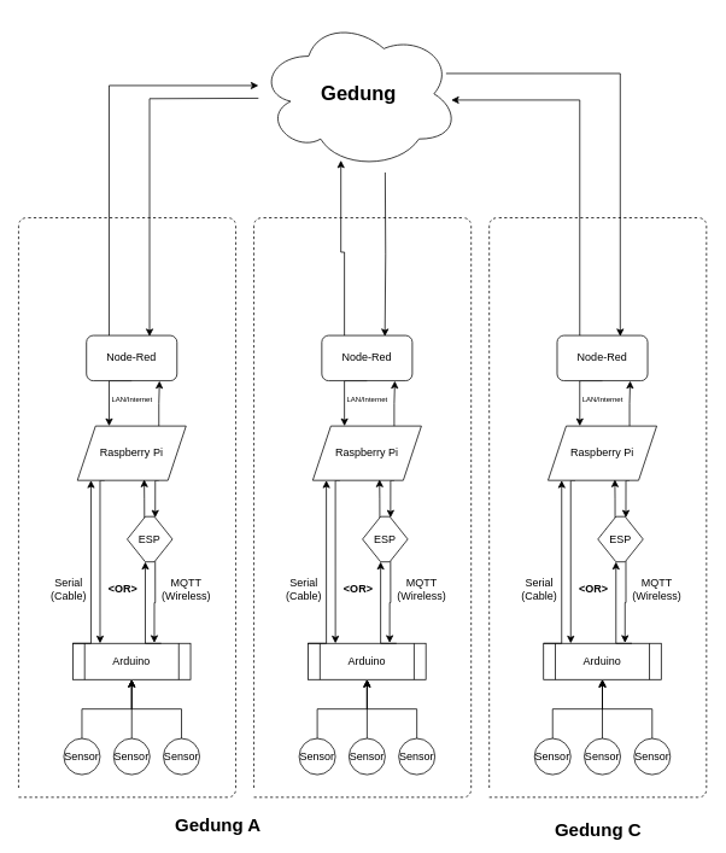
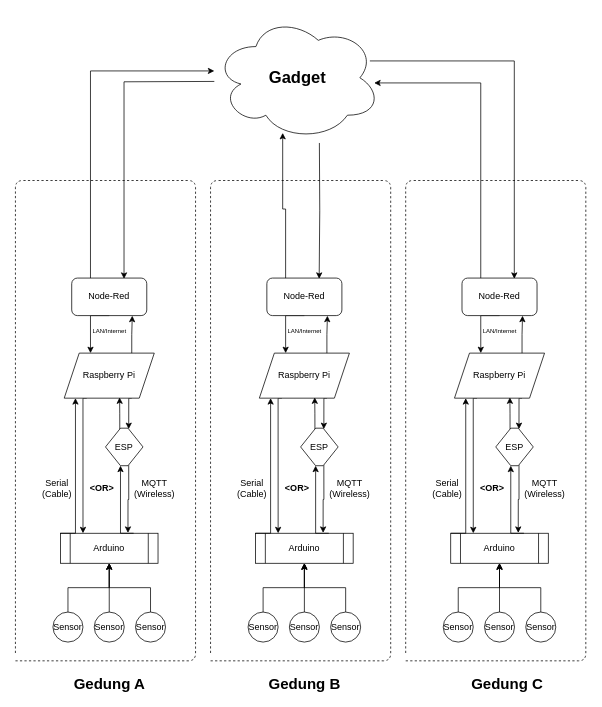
  <mxCell id="0" />
  <mxCell id="1" parent="0" />
  <mxCell id="2" value="" style="endArrow=none;dashed=1;html=1;" edge="1" parent="1"><mxGeometry x="305" y="400" width="50" height="50" as="geometry"><mxPoint x="280" y="880" as="sourcePoint" /><mxPoint x="280" y="870" as="targetPoint" /><Array as="points"><mxPoint x="520" y="880" /><mxPoint x="520" y="240" /><mxPoint x="280" y="240" /></Array></mxGeometry></mxCell>
  <mxCell id="3" value="" style="group" vertex="1" connectable="0" parent="1"><mxGeometry x="310" y="270" width="190" height="585" as="geometry" /></mxCell>
  <mxCell id="4" value="Sensor" style="ellipse;whiteSpace=wrap;html=1;aspect=fixed;rotation=0;" vertex="1" parent="3"><mxGeometry x="20" y="545" width="40" height="40" as="geometry" /></mxCell>
  <mxCell id="5" value="Sensor" style="ellipse;whiteSpace=wrap;html=1;aspect=fixed;rotation=0;" vertex="1" parent="3"><mxGeometry x="75" y="545" width="40" height="40" as="geometry" /></mxCell>
  <mxCell id="6" value="Sensor" style="ellipse;whiteSpace=wrap;html=1;aspect=fixed;rotation=0;" vertex="1" parent="3"><mxGeometry x="130" y="545" width="40" height="40" as="geometry" /></mxCell>
  <mxCell id="7" value="Serial&lt;br&gt;(Cable)" style="text;html=1;align=center;verticalAlign=middle;resizable=0;points=[];autosize=1;" vertex="1" parent="3"><mxGeometry y="365" width="50" height="30" as="geometry" /></mxCell>
  <mxCell id="8" value="" style="group" vertex="1" connectable="0" parent="3"><mxGeometry x="30" width="160" height="480" as="geometry" /></mxCell>
  <mxCell id="9" value="Arduino" style="shape=process;whiteSpace=wrap;html=1;backgroundOutline=1;rotation=0;" vertex="1" parent="8"><mxGeometry y="440" width="130" height="40" as="geometry" /></mxCell>
  <mxCell id="10" style="edgeStyle=orthogonalEdgeStyle;rounded=0;orthogonalLoop=1;jettySize=auto;html=1;exitX=0.625;exitY=1;exitDx=0;exitDy=0;entryX=0.692;entryY=-0.013;entryDx=0;entryDy=0;entryPerimeter=0;" edge="1" parent="8" source="11" target="9"><mxGeometry relative="1" as="geometry" /></mxCell>
  <mxCell id="11" value="ESP" style="shape=hexagon;perimeter=hexagonPerimeter2;whiteSpace=wrap;html=1;fixedSize=1;" vertex="1" parent="8"><mxGeometry x="60" y="300" width="50" height="50" as="geometry" /></mxCell>
  <mxCell id="12" style="edgeStyle=orthogonalEdgeStyle;rounded=0;orthogonalLoop=1;jettySize=auto;html=1;exitX=0.75;exitY=0;exitDx=0;exitDy=0;entryX=0.4;entryY=1;entryDx=0;entryDy=0;entryPerimeter=0;" edge="1" parent="8" source="9" target="11"><mxGeometry relative="1" as="geometry"><mxPoint x="97.286" y="360" as="targetPoint" /><Array as="points"><mxPoint x="80" y="440" /></Array></mxGeometry></mxCell>
  <mxCell id="13" style="edgeStyle=orthogonalEdgeStyle;rounded=0;orthogonalLoop=1;jettySize=auto;html=1;exitX=0.75;exitY=1;exitDx=0;exitDy=0;entryX=0.625;entryY=0;entryDx=0;entryDy=0;" edge="1" parent="8" source="15" target="11"><mxGeometry relative="1" as="geometry"><Array as="points"><mxPoint x="91" y="260" /></Array></mxGeometry></mxCell>
  <mxCell id="14" style="edgeStyle=orthogonalEdgeStyle;rounded=0;orthogonalLoop=1;jettySize=auto;html=1;exitX=0.25;exitY=1;exitDx=0;exitDy=0;entryX=0.231;entryY=0;entryDx=0;entryDy=0;entryPerimeter=0;" edge="1" parent="8" source="15" target="9"><mxGeometry relative="1" as="geometry"><mxPoint x="30" y="430" as="targetPoint" /><Array as="points"><mxPoint x="30" y="260" /></Array></mxGeometry></mxCell>
  <mxCell id="15" value="Raspberry Pi" style="shape=parallelogram;perimeter=parallelogramPerimeter;whiteSpace=wrap;html=1;fixedSize=1;" vertex="1" parent="8"><mxGeometry x="5" y="200" width="120" height="60" as="geometry" /></mxCell>
  <mxCell id="16" style="edgeStyle=orthogonalEdgeStyle;rounded=0;orthogonalLoop=1;jettySize=auto;html=1;exitX=0;exitY=0;exitDx=0;exitDy=0;entryX=0.125;entryY=1;entryDx=0;entryDy=0;entryPerimeter=0;" edge="1" parent="8" source="9" target="15"><mxGeometry relative="1" as="geometry"><mxPoint y="290" as="targetPoint" /><Array as="points"><mxPoint x="20" y="440" /></Array></mxGeometry></mxCell>
  <mxCell id="17" style="edgeStyle=orthogonalEdgeStyle;rounded=0;orthogonalLoop=1;jettySize=auto;html=1;exitX=0.375;exitY=0;exitDx=0;exitDy=0;entryX=0.615;entryY=0.983;entryDx=0;entryDy=0;entryPerimeter=0;" edge="1" parent="8" source="11" target="15"><mxGeometry relative="1" as="geometry" /></mxCell>
  <mxCell id="18" value="MQTT&lt;br&gt;(Wireless)" style="text;html=1;align=center;verticalAlign=middle;resizable=0;points=[];autosize=1;" vertex="1" parent="8"><mxGeometry x="90" y="365" width="70" height="30" as="geometry" /></mxCell>
  <mxCell id="19" value="&lt;b&gt;&amp;lt;OR&amp;gt;&lt;/b&gt;" style="text;html=1;align=center;verticalAlign=middle;resizable=0;points=[];autosize=1;" vertex="1" parent="8"><mxGeometry x="30" y="370" width="50" height="20" as="geometry" /></mxCell>
  <mxCell id="20" style="edgeStyle=orthogonalEdgeStyle;rounded=0;orthogonalLoop=1;jettySize=auto;html=1;exitX=0.5;exitY=1;exitDx=0;exitDy=0;entryX=0.292;entryY=0;entryDx=0;entryDy=0;entryPerimeter=0;" edge="1" parent="8" source="21" target="15"><mxGeometry relative="1" as="geometry"><mxPoint x="40" y="190" as="targetPoint" /><Array as="points"><mxPoint x="40" y="150" /></Array></mxGeometry></mxCell>
  <mxCell id="21" value="Node-Red" style="rounded=1;whiteSpace=wrap;html=1;" vertex="1" parent="8"><mxGeometry x="15" y="100" width="100" height="50" as="geometry" /></mxCell>
  <mxCell id="22" style="edgeStyle=orthogonalEdgeStyle;rounded=0;orthogonalLoop=1;jettySize=auto;html=1;exitX=0.75;exitY=0;exitDx=0;exitDy=0;entryX=0.807;entryY=1.004;entryDx=0;entryDy=0;entryPerimeter=0;" edge="1" parent="8" source="15" target="21"><mxGeometry relative="1" as="geometry" /></mxCell>
  <mxCell id="23" value="&lt;font style=&quot;font-size: 8px&quot;&gt;LAN/Internet&lt;/font&gt;" style="text;html=1;align=center;verticalAlign=middle;resizable=0;points=[];autosize=1;" vertex="1" parent="8"><mxGeometry x="35" y="160" width="60" height="20" as="geometry" /></mxCell>
  <mxCell id="24" style="edgeStyle=orthogonalEdgeStyle;rounded=0;orthogonalLoop=1;jettySize=auto;html=1;exitX=0.5;exitY=0;exitDx=0;exitDy=0;entryX=0.5;entryY=1;entryDx=0;entryDy=0;" edge="1" parent="3" source="4" target="9"><mxGeometry relative="1" as="geometry" /></mxCell>
  <mxCell id="25" style="edgeStyle=orthogonalEdgeStyle;rounded=0;orthogonalLoop=1;jettySize=auto;html=1;exitX=0.5;exitY=0;exitDx=0;exitDy=0;entryX=0.5;entryY=1;entryDx=0;entryDy=0;" edge="1" parent="3" source="5" target="9"><mxGeometry relative="1" as="geometry" /></mxCell>
  <mxCell id="26" style="edgeStyle=orthogonalEdgeStyle;rounded=0;orthogonalLoop=1;jettySize=auto;html=1;exitX=0.5;exitY=0;exitDx=0;exitDy=0;entryX=0.5;entryY=1;entryDx=0;entryDy=0;" edge="1" parent="3" source="6" target="9"><mxGeometry relative="1" as="geometry" /></mxCell>
- <mxCell id="27" value="&lt;font style=&quot;font-size: 22px&quot;&gt;&lt;b&gt;Gedung&lt;/b&gt;&lt;/font&gt;" style="ellipse;shape=cloud;whiteSpace=wrap;html=1;" vertex="1" parent="1"><mxGeometry x="285" y="20" width="221.67" height="166.25" as="geometry" /></mxCell>
+ <mxCell id="27" value="&lt;font style=&quot;font-size: 22px&quot;&gt;&lt;b&gt;Gadget&lt;/b&gt;&lt;/font&gt;" style="ellipse;shape=cloud;whiteSpace=wrap;html=1;" vertex="1" parent="1"><mxGeometry x="285" y="20" width="221.67" height="166.25" as="geometry" /></mxCell>
  <mxCell id="28" style="edgeStyle=orthogonalEdgeStyle;rounded=0;orthogonalLoop=1;jettySize=auto;html=1;entryX=0.697;entryY=0.02;entryDx=0;entryDy=0;entryPerimeter=0;" edge="1" parent="1" target="21"><mxGeometry relative="1" as="geometry"><mxPoint x="425" y="190" as="sourcePoint" /></mxGeometry></mxCell>
  <mxCell id="29" style="edgeStyle=orthogonalEdgeStyle;rounded=0;orthogonalLoop=1;jettySize=auto;html=1;exitX=0.25;exitY=0;exitDx=0;exitDy=0;entryX=0.411;entryY=0.942;entryDx=0;entryDy=0;entryPerimeter=0;" edge="1" parent="1" source="21" target="27"><mxGeometry relative="1" as="geometry"><mxPoint x="379" y="190" as="targetPoint" /><Array as="points"><mxPoint x="380" y="278" /><mxPoint x="376" y="278" /></Array></mxGeometry></mxCell>
  <mxCell id="30" value="" style="endArrow=none;dashed=1;html=1;" edge="1" parent="1"><mxGeometry x="45" y="400" width="50" height="50" as="geometry"><mxPoint x="20" y="880" as="sourcePoint" /><mxPoint x="20" y="870" as="targetPoint" /><Array as="points"><mxPoint x="260" y="880" /><mxPoint x="260" y="240" /><mxPoint x="20" y="240" /></Array></mxGeometry></mxCell>
  <mxCell id="31" value="Sensor" style="ellipse;whiteSpace=wrap;html=1;aspect=fixed;rotation=0;" vertex="1" parent="1"><mxGeometry x="70" y="815" width="40" height="40" as="geometry" /></mxCell>
  <mxCell id="32" value="Sensor" style="ellipse;whiteSpace=wrap;html=1;aspect=fixed;rotation=0;" vertex="1" parent="1"><mxGeometry x="125" y="815" width="40" height="40" as="geometry" /></mxCell>
  <mxCell id="33" value="Sensor" style="ellipse;whiteSpace=wrap;html=1;aspect=fixed;rotation=0;" vertex="1" parent="1"><mxGeometry x="180" y="815" width="40" height="40" as="geometry" /></mxCell>
  <mxCell id="34" value="Serial&lt;br&gt;(Cable)" style="text;html=1;align=center;verticalAlign=middle;resizable=0;points=[];autosize=1;" vertex="1" parent="1"><mxGeometry x="50" y="635" width="50" height="30" as="geometry" /></mxCell>
  <mxCell id="35" style="edgeStyle=orthogonalEdgeStyle;rounded=0;orthogonalLoop=1;jettySize=auto;html=1;exitX=0.5;exitY=0;exitDx=0;exitDy=0;entryX=0.5;entryY=1;entryDx=0;entryDy=0;" edge="1" parent="1" source="31" target="38"><mxGeometry x="75" y="430" as="geometry" /></mxCell>
  <mxCell id="36" style="edgeStyle=orthogonalEdgeStyle;rounded=0;orthogonalLoop=1;jettySize=auto;html=1;exitX=0.5;exitY=0;exitDx=0;exitDy=0;entryX=0.5;entryY=1;entryDx=0;entryDy=0;" edge="1" parent="1" source="32" target="38"><mxGeometry x="75" y="430" as="geometry" /></mxCell>
  <mxCell id="37" style="edgeStyle=orthogonalEdgeStyle;rounded=0;orthogonalLoop=1;jettySize=auto;html=1;exitX=0.5;exitY=0;exitDx=0;exitDy=0;entryX=0.5;entryY=1;entryDx=0;entryDy=0;" edge="1" parent="1" source="33" target="38"><mxGeometry x="75" y="430" as="geometry" /></mxCell>
  <mxCell id="38" value="Arduino" style="shape=process;whiteSpace=wrap;html=1;backgroundOutline=1;rotation=0;" vertex="1" parent="1"><mxGeometry x="80" y="710" width="130" height="40" as="geometry" /></mxCell>
  <mxCell id="39" style="edgeStyle=orthogonalEdgeStyle;rounded=0;orthogonalLoop=1;jettySize=auto;html=1;exitX=0.625;exitY=1;exitDx=0;exitDy=0;entryX=0.692;entryY=-0.013;entryDx=0;entryDy=0;entryPerimeter=0;" edge="1" parent="1" source="40" target="38"><mxGeometry x="105" y="430" as="geometry" /></mxCell>
  <mxCell id="40" value="ESP" style="shape=hexagon;perimeter=hexagonPerimeter2;whiteSpace=wrap;html=1;fixedSize=1;" vertex="1" parent="1"><mxGeometry x="140" y="570" width="50" height="50" as="geometry" /></mxCell>
  <mxCell id="41" style="edgeStyle=orthogonalEdgeStyle;rounded=0;orthogonalLoop=1;jettySize=auto;html=1;exitX=0.75;exitY=0;exitDx=0;exitDy=0;entryX=0.4;entryY=1;entryDx=0;entryDy=0;entryPerimeter=0;" edge="1" parent="1" source="38" target="40"><mxGeometry x="105" y="430" as="geometry"><mxPoint x="177.286" y="630" as="targetPoint" /><Array as="points"><mxPoint x="160" y="710" /></Array></mxGeometry></mxCell>
  <mxCell id="42" style="edgeStyle=orthogonalEdgeStyle;rounded=0;orthogonalLoop=1;jettySize=auto;html=1;exitX=0.75;exitY=1;exitDx=0;exitDy=0;entryX=0.625;entryY=0;entryDx=0;entryDy=0;" edge="1" parent="1" source="44" target="40"><mxGeometry x="105" y="430" as="geometry"><Array as="points"><mxPoint x="171" y="530" /></Array></mxGeometry></mxCell>
  <mxCell id="43" style="edgeStyle=orthogonalEdgeStyle;rounded=0;orthogonalLoop=1;jettySize=auto;html=1;exitX=0.25;exitY=1;exitDx=0;exitDy=0;entryX=0.231;entryY=0;entryDx=0;entryDy=0;entryPerimeter=0;" edge="1" parent="1" source="44" target="38"><mxGeometry x="105" y="430" as="geometry"><mxPoint x="110" y="700" as="targetPoint" /><Array as="points"><mxPoint x="110" y="530" /></Array></mxGeometry></mxCell>
  <mxCell id="44" value="Raspberry Pi" style="shape=parallelogram;perimeter=parallelogramPerimeter;whiteSpace=wrap;html=1;fixedSize=1;" vertex="1" parent="1"><mxGeometry x="85" y="470" width="120" height="60" as="geometry" /></mxCell>
  <mxCell id="45" style="edgeStyle=orthogonalEdgeStyle;rounded=0;orthogonalLoop=1;jettySize=auto;html=1;exitX=0;exitY=0;exitDx=0;exitDy=0;entryX=0.125;entryY=1;entryDx=0;entryDy=0;entryPerimeter=0;" edge="1" parent="1" source="38" target="44"><mxGeometry x="105" y="430" as="geometry"><mxPoint x="80" y="560" as="targetPoint" /><Array as="points"><mxPoint x="100" y="710" /></Array></mxGeometry></mxCell>
  <mxCell id="46" style="edgeStyle=orthogonalEdgeStyle;rounded=0;orthogonalLoop=1;jettySize=auto;html=1;exitX=0.375;exitY=0;exitDx=0;exitDy=0;entryX=0.615;entryY=0.983;entryDx=0;entryDy=0;entryPerimeter=0;" edge="1" parent="1" source="40" target="44"><mxGeometry x="105" y="430" as="geometry" /></mxCell>
  <mxCell id="47" value="MQTT&lt;br&gt;(Wireless)" style="text;html=1;align=center;verticalAlign=middle;resizable=0;points=[];autosize=1;" vertex="1" parent="1"><mxGeometry x="170" y="635" width="70" height="30" as="geometry" /></mxCell>
  <mxCell id="48" value="&lt;b&gt;&amp;lt;OR&amp;gt;&lt;/b&gt;" style="text;html=1;align=center;verticalAlign=middle;resizable=0;points=[];autosize=1;" vertex="1" parent="1"><mxGeometry x="110" y="640" width="50" height="20" as="geometry" /></mxCell>
  <mxCell id="49" style="edgeStyle=orthogonalEdgeStyle;rounded=0;orthogonalLoop=1;jettySize=auto;html=1;exitX=0.5;exitY=1;exitDx=0;exitDy=0;entryX=0.292;entryY=0;entryDx=0;entryDy=0;entryPerimeter=0;" edge="1" parent="1" source="50" target="44"><mxGeometry x="105" y="430" as="geometry"><mxPoint x="120" y="460" as="targetPoint" /><Array as="points"><mxPoint x="120" y="420" /></Array></mxGeometry></mxCell>
  <mxCell id="50" value="Node-Red" style="rounded=1;whiteSpace=wrap;html=1;" vertex="1" parent="1"><mxGeometry x="95" y="370" width="100" height="50" as="geometry" /></mxCell>
  <mxCell id="51" style="edgeStyle=orthogonalEdgeStyle;rounded=0;orthogonalLoop=1;jettySize=auto;html=1;exitX=0.75;exitY=0;exitDx=0;exitDy=0;entryX=0.807;entryY=1.004;entryDx=0;entryDy=0;entryPerimeter=0;" edge="1" parent="1" source="44" target="50"><mxGeometry x="105" y="430" as="geometry" /></mxCell>
  <mxCell id="52" value="&lt;font style=&quot;font-size: 8px&quot;&gt;LAN/Internet&lt;/font&gt;" style="text;html=1;align=center;verticalAlign=middle;resizable=0;points=[];autosize=1;" vertex="1" parent="1"><mxGeometry x="115" y="430" width="60" height="20" as="geometry" /></mxCell>
  <mxCell id="53" style="edgeStyle=orthogonalEdgeStyle;rounded=0;orthogonalLoop=1;jettySize=auto;html=1;entryX=0.697;entryY=0.02;entryDx=0;entryDy=0;entryPerimeter=0;" edge="1" parent="1" target="50"><mxGeometry x="105" y="430" as="geometry"><mxPoint x="285" y="108" as="sourcePoint" /></mxGeometry></mxCell>
  <mxCell id="54" style="edgeStyle=orthogonalEdgeStyle;rounded=0;orthogonalLoop=1;jettySize=auto;html=1;exitX=0.25;exitY=0;exitDx=0;exitDy=0;" edge="1" parent="1" source="50"><mxGeometry x="105" y="430" as="geometry"><mxPoint x="285" y="94" as="targetPoint" /><Array as="points"><mxPoint x="120" y="94" /></Array></mxGeometry></mxCell>
  <mxCell id="55" value="" style="endArrow=none;dashed=1;html=1;" edge="1" parent="1"><mxGeometry x="565" y="400" width="50" height="50" as="geometry"><mxPoint x="540" y="880" as="sourcePoint" /><mxPoint x="540" y="870" as="targetPoint" /><Array as="points"><mxPoint x="780" y="880" /><mxPoint x="780" y="240" /><mxPoint x="540" y="240" /></Array></mxGeometry></mxCell>
  <mxCell id="56" value="Sensor" style="ellipse;whiteSpace=wrap;html=1;aspect=fixed;rotation=0;" vertex="1" parent="1"><mxGeometry x="590" y="815" width="40" height="40" as="geometry" /></mxCell>
  <mxCell id="57" value="Sensor" style="ellipse;whiteSpace=wrap;html=1;aspect=fixed;rotation=0;" vertex="1" parent="1"><mxGeometry x="645" y="815" width="40" height="40" as="geometry" /></mxCell>
  <mxCell id="58" value="Sensor" style="ellipse;whiteSpace=wrap;html=1;aspect=fixed;rotation=0;" vertex="1" parent="1"><mxGeometry x="700" y="815" width="40" height="40" as="geometry" /></mxCell>
  <mxCell id="59" value="Serial&lt;br&gt;(Cable)" style="text;html=1;align=center;verticalAlign=middle;resizable=0;points=[];autosize=1;" vertex="1" parent="1"><mxGeometry x="570" y="635" width="50" height="30" as="geometry" /></mxCell>
  <mxCell id="60" style="edgeStyle=orthogonalEdgeStyle;rounded=0;orthogonalLoop=1;jettySize=auto;html=1;exitX=0.5;exitY=0;exitDx=0;exitDy=0;entryX=0.5;entryY=1;entryDx=0;entryDy=0;" edge="1" parent="1" source="56" target="63"><mxGeometry x="595" y="430" as="geometry" /></mxCell>
  <mxCell id="61" style="edgeStyle=orthogonalEdgeStyle;rounded=0;orthogonalLoop=1;jettySize=auto;html=1;exitX=0.5;exitY=0;exitDx=0;exitDy=0;entryX=0.5;entryY=1;entryDx=0;entryDy=0;" edge="1" parent="1" source="57" target="63"><mxGeometry x="595" y="430" as="geometry" /></mxCell>
  <mxCell id="62" style="edgeStyle=orthogonalEdgeStyle;rounded=0;orthogonalLoop=1;jettySize=auto;html=1;exitX=0.5;exitY=0;exitDx=0;exitDy=0;entryX=0.5;entryY=1;entryDx=0;entryDy=0;" edge="1" parent="1" source="58" target="63"><mxGeometry x="595" y="430" as="geometry" /></mxCell>
  <mxCell id="63" value="Arduino" style="shape=process;whiteSpace=wrap;html=1;backgroundOutline=1;rotation=0;" vertex="1" parent="1"><mxGeometry x="600" y="710" width="130" height="40" as="geometry" /></mxCell>
  <mxCell id="64" style="edgeStyle=orthogonalEdgeStyle;rounded=0;orthogonalLoop=1;jettySize=auto;html=1;exitX=0.625;exitY=1;exitDx=0;exitDy=0;entryX=0.692;entryY=-0.013;entryDx=0;entryDy=0;entryPerimeter=0;" edge="1" parent="1" source="65" target="63"><mxGeometry x="1220" y="860" as="geometry" /></mxCell>
  <mxCell id="65" value="ESP" style="shape=hexagon;perimeter=hexagonPerimeter2;whiteSpace=wrap;html=1;fixedSize=1;" vertex="1" parent="1"><mxGeometry x="660" y="570" width="50" height="50" as="geometry" /></mxCell>
  <mxCell id="66" style="edgeStyle=orthogonalEdgeStyle;rounded=0;orthogonalLoop=1;jettySize=auto;html=1;exitX=0.75;exitY=0;exitDx=0;exitDy=0;entryX=0.4;entryY=1;entryDx=0;entryDy=0;entryPerimeter=0;" edge="1" parent="1" source="63" target="65"><mxGeometry x="1220" y="860" as="geometry"><mxPoint x="697.286" y="630" as="targetPoint" /><Array as="points"><mxPoint x="680" y="710" /></Array></mxGeometry></mxCell>
  <mxCell id="67" style="edgeStyle=orthogonalEdgeStyle;rounded=0;orthogonalLoop=1;jettySize=auto;html=1;exitX=0.75;exitY=1;exitDx=0;exitDy=0;entryX=0.625;entryY=0;entryDx=0;entryDy=0;" edge="1" parent="1" source="69" target="65"><mxGeometry x="1220" y="860" as="geometry"><Array as="points"><mxPoint x="691" y="530" /></Array></mxGeometry></mxCell>
  <mxCell id="68" style="edgeStyle=orthogonalEdgeStyle;rounded=0;orthogonalLoop=1;jettySize=auto;html=1;exitX=0.25;exitY=1;exitDx=0;exitDy=0;entryX=0.231;entryY=0;entryDx=0;entryDy=0;entryPerimeter=0;" edge="1" parent="1" source="69" target="63"><mxGeometry x="1220" y="860" as="geometry"><mxPoint x="630" y="700" as="targetPoint" /><Array as="points"><mxPoint x="630" y="530" /></Array></mxGeometry></mxCell>
  <mxCell id="69" value="Raspberry Pi" style="shape=parallelogram;perimeter=parallelogramPerimeter;whiteSpace=wrap;html=1;fixedSize=1;" vertex="1" parent="1"><mxGeometry x="605" y="470" width="120" height="60" as="geometry" /></mxCell>
  <mxCell id="70" style="edgeStyle=orthogonalEdgeStyle;rounded=0;orthogonalLoop=1;jettySize=auto;html=1;exitX=0;exitY=0;exitDx=0;exitDy=0;entryX=0.125;entryY=1;entryDx=0;entryDy=0;entryPerimeter=0;" edge="1" parent="1" source="63" target="69"><mxGeometry x="1220" y="860" as="geometry"><mxPoint x="600" y="560" as="targetPoint" /><Array as="points"><mxPoint x="620" y="710" /></Array></mxGeometry></mxCell>
  <mxCell id="71" style="edgeStyle=orthogonalEdgeStyle;rounded=0;orthogonalLoop=1;jettySize=auto;html=1;exitX=0.375;exitY=0;exitDx=0;exitDy=0;entryX=0.615;entryY=0.983;entryDx=0;entryDy=0;entryPerimeter=0;" edge="1" parent="1" source="65" target="69"><mxGeometry x="1220" y="860" as="geometry" /></mxCell>
  <mxCell id="72" value="MQTT&lt;br&gt;(Wireless)" style="text;html=1;align=center;verticalAlign=middle;resizable=0;points=[];autosize=1;" vertex="1" parent="1"><mxGeometry x="690" y="635" width="70" height="30" as="geometry" /></mxCell>
  <mxCell id="73" value="&lt;b&gt;&amp;lt;OR&amp;gt;&lt;/b&gt;" style="text;html=1;align=center;verticalAlign=middle;resizable=0;points=[];autosize=1;" vertex="1" parent="1"><mxGeometry x="630" y="640" width="50" height="20" as="geometry" /></mxCell>
  <mxCell id="74" style="edgeStyle=orthogonalEdgeStyle;rounded=0;orthogonalLoop=1;jettySize=auto;html=1;exitX=0.5;exitY=1;exitDx=0;exitDy=0;entryX=0.292;entryY=0;entryDx=0;entryDy=0;entryPerimeter=0;" edge="1" parent="1" source="75" target="69"><mxGeometry x="1220" y="860" as="geometry"><mxPoint x="640" y="460" as="targetPoint" /><Array as="points"><mxPoint x="640" y="420" /></Array></mxGeometry></mxCell>
  <mxCell id="75" value="Node-Red" style="rounded=1;whiteSpace=wrap;html=1;" vertex="1" parent="1"><mxGeometry x="615" y="370" width="100" height="50" as="geometry" /></mxCell>
  <mxCell id="76" style="edgeStyle=orthogonalEdgeStyle;rounded=0;orthogonalLoop=1;jettySize=auto;html=1;exitX=0.75;exitY=0;exitDx=0;exitDy=0;entryX=0.807;entryY=1.004;entryDx=0;entryDy=0;entryPerimeter=0;" edge="1" parent="1" source="69" target="75"><mxGeometry x="1220" y="860" as="geometry" /></mxCell>
  <mxCell id="77" value="&lt;font style=&quot;font-size: 8px&quot;&gt;LAN/Internet&lt;/font&gt;" style="text;html=1;align=center;verticalAlign=middle;resizable=0;points=[];autosize=1;" vertex="1" parent="1"><mxGeometry x="635" y="430" width="60" height="20" as="geometry" /></mxCell>
  <mxCell id="78" style="edgeStyle=orthogonalEdgeStyle;rounded=0;orthogonalLoop=1;jettySize=auto;html=1;exitX=0.935;exitY=0.365;exitDx=0;exitDy=0;exitPerimeter=0;entryX=0.697;entryY=0.02;entryDx=0;entryDy=0;entryPerimeter=0;" edge="1" parent="1" source="27" target="75"><mxGeometry x="1220" y="860" as="geometry"><mxPoint x="684" y="318" as="sourcePoint" /></mxGeometry></mxCell>
  <mxCell id="79" style="edgeStyle=orthogonalEdgeStyle;rounded=0;orthogonalLoop=1;jettySize=auto;html=1;exitX=0.25;exitY=0;exitDx=0;exitDy=0;" edge="1" parent="1" source="75"><mxGeometry x="1220" y="860" as="geometry"><mxPoint x="498" y="110" as="targetPoint" /><Array as="points"><mxPoint x="640" y="110" /><mxPoint x="498" y="110" /></Array></mxGeometry></mxCell>
- <mxCell id="80" value="&lt;b&gt;&lt;font style=&quot;font-size: 20px&quot;&gt;Gedung A&lt;/font&gt;&lt;/b&gt;" style="text;html=1;align=center;verticalAlign=middle;resizable=0;points=[];autosize=1;" vertex="1" parent="1"><mxGeometry x="185" y="900" width="110" height="20" as="geometry" /></mxCell>
- <mxCell id="82" value="&lt;b&gt;&lt;font style=&quot;font-size: 20px&quot;&gt;Gedung C&lt;/font&gt;&lt;/b&gt;" style="text;html=1;align=center;verticalAlign=middle;resizable=0;points=[];autosize=1;" vertex="1" parent="1"><mxGeometry x="605" y="905" width="110" height="20" as="geometry" /></mxCell>
+ <mxCell id="80" value="&lt;b&gt;&lt;font style=&quot;font-size: 20px&quot;&gt;Gedung A&lt;/font&gt;&lt;/b&gt;" style="text;html=1;align=center;verticalAlign=middle;resizable=0;points=[];autosize=1;" vertex="1" parent="1"><mxGeometry x="90" y="900" width="110" height="20" as="geometry" /></mxCell>
+ <mxCell id="81" value="&lt;b&gt;&lt;font style=&quot;font-size: 20px&quot;&gt;Gedung B&lt;/font&gt;&lt;/b&gt;" style="text;html=1;align=center;verticalAlign=middle;resizable=0;points=[];autosize=1;" vertex="1" parent="1"><mxGeometry x="350" y="900" width="110" height="20" as="geometry" /></mxCell>
+ <mxCell id="82" value="&lt;b&gt;&lt;font style=&quot;font-size: 20px&quot;&gt;Gedung C&lt;/font&gt;&lt;/b&gt;" style="text;html=1;align=center;verticalAlign=middle;resizable=0;points=[];autosize=1;" vertex="1" parent="1"><mxGeometry x="620" y="900" width="110" height="20" as="geometry" /></mxCell>
